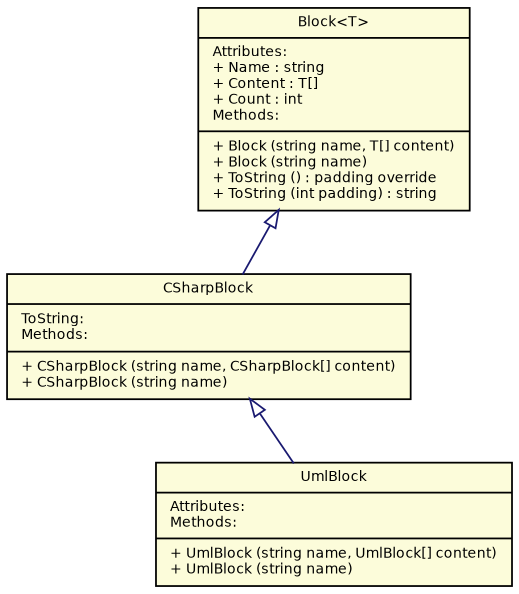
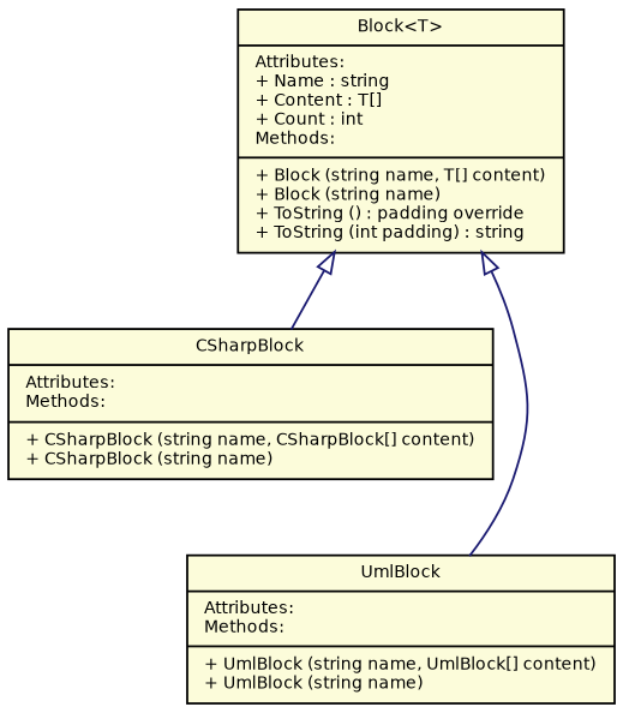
  digraph {
    fontname="DejaVu Sans"
    node [color=black fillcolor="#fcfcda" fontcolor=black fontname="DejaVu Sans" fontsize=8 shape=record style=filled]
    edge [arrowtail=onormal color=midnightblue dir=back fontname="DejaVu Sans" fontsize=8 labelfontname=Helvetica labelfontsize=8 style=solid]
    n1 [height=0.2 label="{Block\<T\>\n|Attributes:\l+ Name : string\l+ Content : T\[\]\l+ Count : int\lMethods:\l|+ Block  (string name, T\[\] content)\l+ Block  (string name)\l+ ToString () : padding override\l+ ToString (int padding) : string\l}" width=0.4]
-   n2 [height=0.2 label="{CSharpBlock\n|ToString:\lMethods:\l|+ CSharpBlock  (string name, CSharpBlock\[\] content)\l+ CSharpBlock  (string name)\l}" width=0.4]
+   n2 [height=0.2 label="{CSharpBlock\n|Attributes:\lMethods:\l|+ CSharpBlock  (string name, CSharpBlock\[\] content)\l+ CSharpBlock  (string name)\l}" width=0.4]
    n3 [height=0.2 label="{UmlBlock\n|Attributes:\lMethods:\l|+ UmlBlock  (string name, UmlBlock\[\] content)\l+ UmlBlock  (string name)\l}" width=0.4]
    n1 -> n2
-   n2 -> n3
+   n1 -> n3
  }
